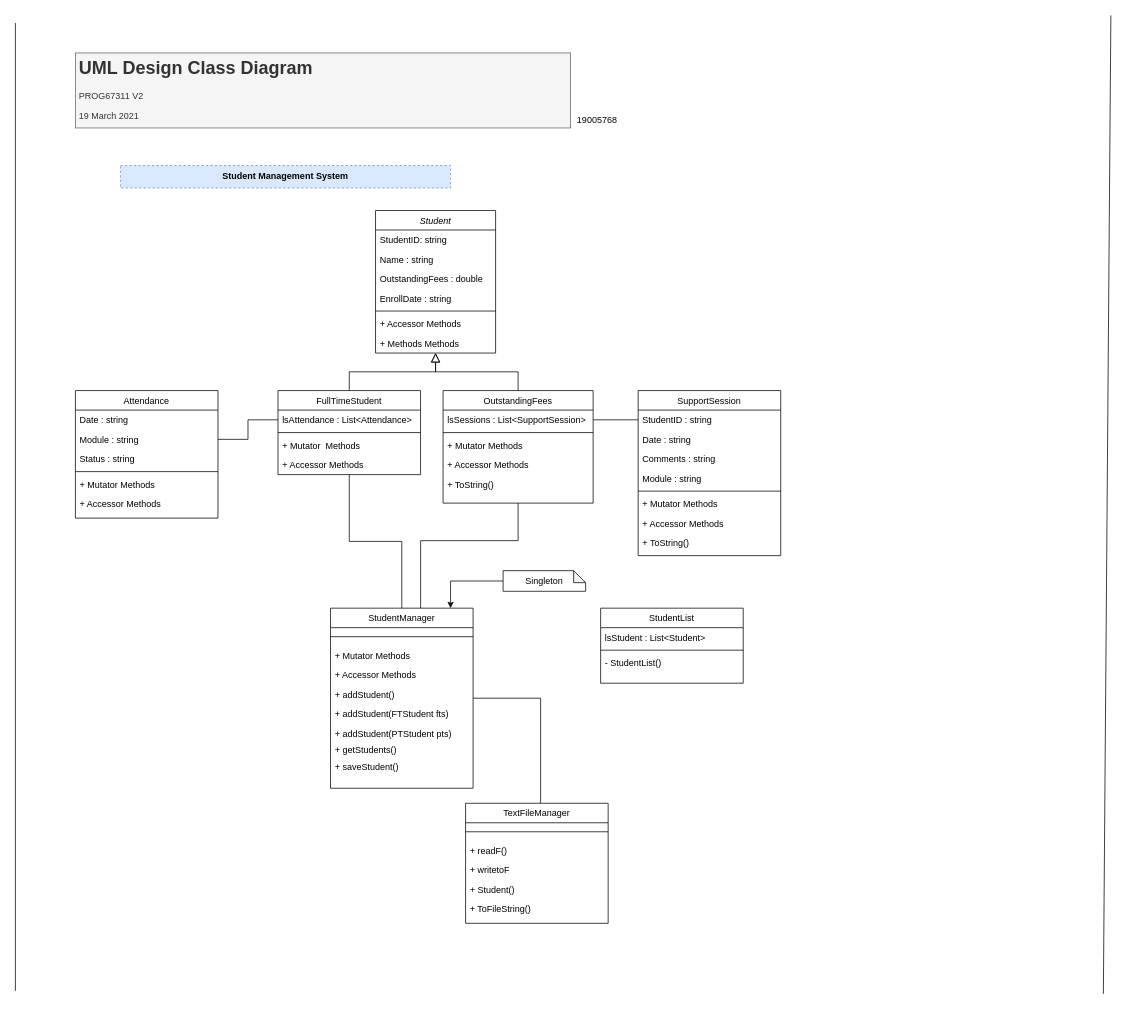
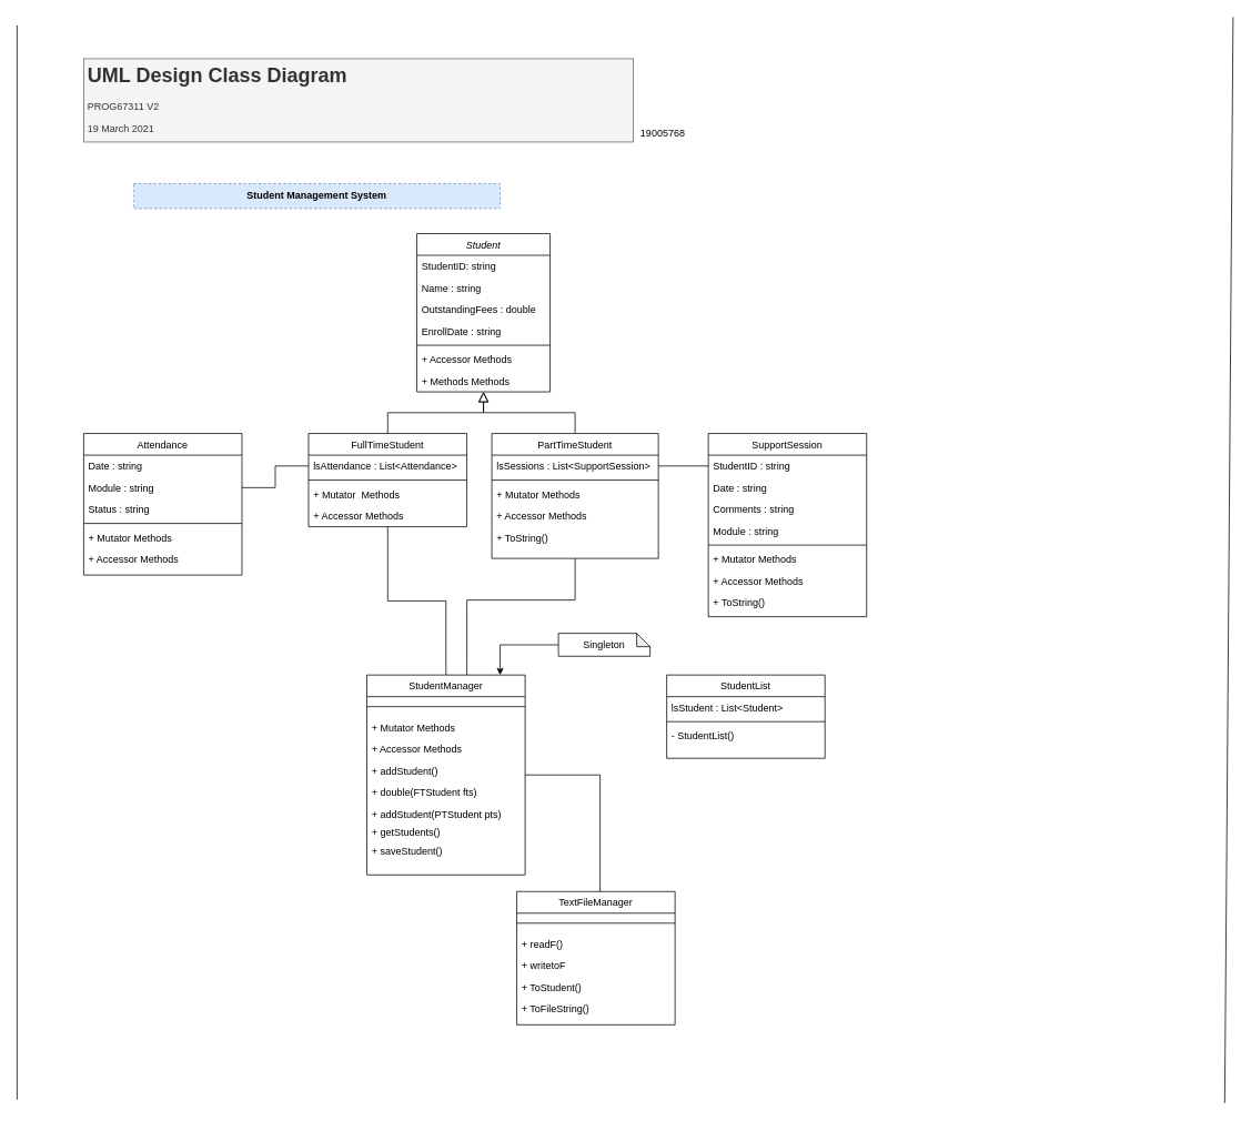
  <mxCell id="0" />
  <mxCell id="1" parent="0" />
  <mxCell id="2" value="Student" style="swimlane;fontStyle=2;align=center;verticalAlign=top;childLayout=stackLayout;horizontal=1;startSize=26;horizontalStack=0;resizeParent=1;resizeLast=0;collapsible=1;marginBottom=0;rounded=0;shadow=0;strokeWidth=1;" parent="1" vertex="1"><mxGeometry x="500" y="280" width="160" height="190" as="geometry"><mxRectangle x="220" y="120" width="160" height="26" as="alternateBounds" /></mxGeometry></mxCell>
  <mxCell id="3" value="StudentID: string" style="text;align=left;verticalAlign=top;spacingLeft=4;spacingRight=4;overflow=hidden;rotatable=0;points=[[0,0.5],[1,0.5]];portConstraint=eastwest;" parent="2" vertex="1"><mxGeometry y="26" width="160" height="26" as="geometry" /></mxCell>
  <mxCell id="4" value="Name : string" style="text;align=left;verticalAlign=top;spacingLeft=4;spacingRight=4;overflow=hidden;rotatable=0;points=[[0,0.5],[1,0.5]];portConstraint=eastwest;rounded=0;shadow=0;html=0;" parent="2" vertex="1"><mxGeometry y="52" width="160" height="26" as="geometry" /></mxCell>
  <mxCell id="5" value="OutstandingFees : double" style="text;align=left;verticalAlign=top;spacingLeft=4;spacingRight=4;overflow=hidden;rotatable=0;points=[[0,0.5],[1,0.5]];portConstraint=eastwest;rounded=0;shadow=0;html=0;" vertex="1" parent="2"><mxGeometry y="78" width="160" height="26" as="geometry" /></mxCell>
  <mxCell id="6" value="EnrollDate : string" style="text;align=left;verticalAlign=top;spacingLeft=4;spacingRight=4;overflow=hidden;rotatable=0;points=[[0,0.5],[1,0.5]];portConstraint=eastwest;rounded=0;shadow=0;html=0;" vertex="1" parent="2"><mxGeometry y="104" width="160" height="26" as="geometry" /></mxCell>
  <mxCell id="7" value="" style="line;html=1;strokeWidth=1;align=left;verticalAlign=middle;spacingTop=-1;spacingLeft=3;spacingRight=3;rotatable=0;labelPosition=right;points=[];portConstraint=eastwest;" parent="2" vertex="1"><mxGeometry y="130" width="160" height="8" as="geometry" /></mxCell>
  <mxCell id="8" value="+ Accessor Methods" style="text;align=left;verticalAlign=top;spacingLeft=4;spacingRight=4;overflow=hidden;rotatable=0;points=[[0,0.5],[1,0.5]];portConstraint=eastwest;" parent="2" vertex="1"><mxGeometry y="138" width="160" height="26" as="geometry" /></mxCell>
  <mxCell id="9" value="+ Methods Methods" style="text;align=left;verticalAlign=top;spacingLeft=4;spacingRight=4;overflow=hidden;rotatable=0;points=[[0,0.5],[1,0.5]];portConstraint=eastwest;" parent="2" vertex="1"><mxGeometry y="164" width="160" height="26" as="geometry" /></mxCell>
  <mxCell id="10" style="edgeStyle=orthogonalEdgeStyle;rounded=0;orthogonalLoop=1;jettySize=auto;html=1;startArrow=none;startFill=0;endArrow=none;endFill=0;fontColor=none;" edge="1" parent="1" source="11" target="39"><mxGeometry relative="1" as="geometry" /></mxCell>
  <mxCell id="11" value="FullTimeStudent" style="swimlane;fontStyle=0;align=center;verticalAlign=top;childLayout=stackLayout;horizontal=1;startSize=26;horizontalStack=0;resizeParent=1;resizeLast=0;collapsible=1;marginBottom=0;rounded=0;shadow=0;strokeWidth=1;" parent="1" vertex="1"><mxGeometry x="370" y="520" width="190" height="112" as="geometry"><mxRectangle x="130" y="380" width="160" height="26" as="alternateBounds" /></mxGeometry></mxCell>
  <mxCell id="12" value="lsAttendance : List&lt;Attendance&gt;" style="text;align=left;verticalAlign=top;spacingLeft=4;spacingRight=4;overflow=hidden;rotatable=0;points=[[0,0.5],[1,0.5]];portConstraint=eastwest;" parent="11" vertex="1"><mxGeometry y="26" width="190" height="26" as="geometry" /></mxCell>
  <mxCell id="13" value="" style="line;html=1;strokeWidth=1;align=left;verticalAlign=middle;spacingTop=-1;spacingLeft=3;spacingRight=3;rotatable=0;labelPosition=right;points=[];portConstraint=eastwest;" parent="11" vertex="1"><mxGeometry y="52" width="190" height="8" as="geometry" /></mxCell>
  <mxCell id="14" value="+ Mutator  Methods" style="text;align=left;verticalAlign=top;spacingLeft=4;spacingRight=4;overflow=hidden;rotatable=0;points=[[0,0.5],[1,0.5]];portConstraint=eastwest;" parent="11" vertex="1"><mxGeometry y="60" width="190" height="26" as="geometry" /></mxCell>
  <mxCell id="15" value="+ Accessor Methods" style="text;align=left;verticalAlign=top;spacingLeft=4;spacingRight=4;overflow=hidden;rotatable=0;points=[[0,0.5],[1,0.5]];portConstraint=eastwest;" parent="11" vertex="1"><mxGeometry y="86" width="190" height="26" as="geometry" /></mxCell>
  <mxCell id="16" value="" style="endArrow=block;endSize=10;endFill=0;shadow=0;strokeWidth=1;rounded=0;edgeStyle=elbowEdgeStyle;elbow=vertical;" parent="1" source="11" target="2" edge="1"><mxGeometry width="160" relative="1" as="geometry"><mxPoint x="480" y="363" as="sourcePoint" /><mxPoint x="480" y="363" as="targetPoint" /></mxGeometry></mxCell>
  <mxCell id="17" value="" style="endArrow=block;endSize=10;endFill=0;shadow=0;strokeWidth=1;rounded=0;edgeStyle=elbowEdgeStyle;elbow=vertical;" parent="1" source="19" target="2" edge="1"><mxGeometry width="160" relative="1" as="geometry"><mxPoint x="490" y="533" as="sourcePoint" /><mxPoint x="590" y="431" as="targetPoint" /></mxGeometry></mxCell>
  <mxCell id="18" style="edgeStyle=orthogonalEdgeStyle;rounded=0;orthogonalLoop=1;jettySize=auto;html=1;entryX=0.632;entryY=0;entryDx=0;entryDy=0;entryPerimeter=0;startArrow=none;startFill=0;endArrow=none;endFill=0;fontColor=none;" edge="1" parent="1" source="19" target="39"><mxGeometry relative="1" as="geometry"><Array as="points"><mxPoint x="690" y="720" /><mxPoint x="560" y="720" /></Array></mxGeometry></mxCell>
- <mxCell id="19" value="OutstandingFees" style="swimlane;fontStyle=0;align=center;verticalAlign=top;childLayout=stackLayout;horizontal=1;startSize=26;horizontalStack=0;resizeParent=1;resizeLast=0;collapsible=1;marginBottom=0;rounded=0;shadow=0;strokeWidth=1;" parent="1" vertex="1"><mxGeometry x="590" y="520" width="200" height="150" as="geometry"><mxRectangle x="340" y="380" width="170" height="26" as="alternateBounds" /></mxGeometry></mxCell>
+ <mxCell id="19" value="PartTimeStudent" style="swimlane;fontStyle=0;align=center;verticalAlign=top;childLayout=stackLayout;horizontal=1;startSize=26;horizontalStack=0;resizeParent=1;resizeLast=0;collapsible=1;marginBottom=0;rounded=0;shadow=0;strokeWidth=1;" parent="1" vertex="1"><mxGeometry x="590" y="520" width="200" height="150" as="geometry"><mxRectangle x="340" y="380" width="170" height="26" as="alternateBounds" /></mxGeometry></mxCell>
  <mxCell id="20" value="lsSessions : List&lt;SupportSession&gt;" style="text;align=left;verticalAlign=top;spacingLeft=4;spacingRight=4;overflow=hidden;rotatable=0;points=[[0,0.5],[1,0.5]];portConstraint=eastwest;" parent="19" vertex="1"><mxGeometry y="26" width="200" height="26" as="geometry" /></mxCell>
  <mxCell id="21" value="" style="line;html=1;strokeWidth=1;align=left;verticalAlign=middle;spacingTop=-1;spacingLeft=3;spacingRight=3;rotatable=0;labelPosition=right;points=[];portConstraint=eastwest;" parent="19" vertex="1"><mxGeometry y="52" width="200" height="8" as="geometry" /></mxCell>
  <mxCell id="22" value="+ Mutator Methods" style="text;align=left;verticalAlign=top;spacingLeft=4;spacingRight=4;overflow=hidden;rotatable=0;points=[[0,0.5],[1,0.5]];portConstraint=eastwest;" parent="19" vertex="1"><mxGeometry y="60" width="200" height="26" as="geometry" /></mxCell>
  <mxCell id="23" value="+ Accessor Methods" style="text;align=left;verticalAlign=top;spacingLeft=4;spacingRight=4;overflow=hidden;rotatable=0;points=[[0,0.5],[1,0.5]];portConstraint=eastwest;" parent="19" vertex="1"><mxGeometry y="86" width="200" height="26" as="geometry" /></mxCell>
  <mxCell id="24" value="+ ToString()" style="text;align=left;verticalAlign=top;spacingLeft=4;spacingRight=4;overflow=hidden;rotatable=0;points=[[0,0.5],[1,0.5]];portConstraint=eastwest;" parent="19" vertex="1"><mxGeometry y="112" width="200" height="26" as="geometry" /></mxCell>
  <mxCell id="25" value="&lt;h1&gt;UML Design Class Diagram&amp;nbsp;&lt;/h1&gt;&lt;p&gt;PROG67311 V2&lt;/p&gt;&lt;p&gt;19 March 2021&lt;span&gt;&amp;nbsp;&lt;/span&gt;&lt;/p&gt;" style="text;html=1;strokeColor=#666666;spacing=5;spacingTop=-20;whiteSpace=wrap;overflow=hidden;rounded=0;glass=0;fillColor=#f5f5f5;fontColor=#333333;" parent="1" vertex="1"><mxGeometry x="100" y="70" width="660" height="100" as="geometry" /></mxCell>
  <mxCell id="26" value="&lt;b&gt;Student Management System&lt;/b&gt;" style="rounded=0;whiteSpace=wrap;html=1;glass=0;fillColor=#dae8fc;strokeColor=#6c8ebf;dashed=1;" parent="1" vertex="1"><mxGeometry x="160" y="220" width="440" height="30" as="geometry" /></mxCell>
  <mxCell id="27" value="19005768" style="text;html=1;align=center;verticalAlign=middle;resizable=0;points=[];autosize=1;" parent="1" vertex="1"><mxGeometry x="760" y="150" width="70" height="20" as="geometry" /></mxCell>
  <mxCell id="28" value="" style="endArrow=none;html=1;" parent="1" edge="1"><mxGeometry width="50" height="50" relative="1" as="geometry"><mxPoint x="1470" y="1324" as="sourcePoint" /><mxPoint x="1480" y="20" as="targetPoint" /></mxGeometry></mxCell>
  <mxCell id="29" value="SupportSession" style="swimlane;fontStyle=0;align=center;verticalAlign=top;childLayout=stackLayout;horizontal=1;startSize=26;horizontalStack=0;resizeParent=1;resizeLast=0;collapsible=1;marginBottom=0;rounded=0;shadow=0;strokeWidth=1;" parent="1" vertex="1"><mxGeometry x="850" y="520" width="190" height="220" as="geometry"><mxRectangle x="340" y="380" width="170" height="26" as="alternateBounds" /></mxGeometry></mxCell>
  <mxCell id="30" value="StudentID : string" style="text;align=left;verticalAlign=top;spacingLeft=4;spacingRight=4;overflow=hidden;rotatable=0;points=[[0,0.5],[1,0.5]];portConstraint=eastwest;" parent="29" vertex="1"><mxGeometry y="26" width="190" height="26" as="geometry" /></mxCell>
  <mxCell id="31" value="Date : string" style="text;align=left;verticalAlign=top;spacingLeft=4;spacingRight=4;overflow=hidden;rotatable=0;points=[[0,0.5],[1,0.5]];portConstraint=eastwest;" parent="29" vertex="1"><mxGeometry y="52" width="190" height="26" as="geometry" /></mxCell>
  <mxCell id="32" value="Comments : string " style="text;align=left;verticalAlign=top;spacingLeft=4;spacingRight=4;overflow=hidden;rotatable=0;points=[[0,0.5],[1,0.5]];portConstraint=eastwest;" parent="29" vertex="1"><mxGeometry y="78" width="190" height="26" as="geometry" /></mxCell>
  <mxCell id="33" value="Module : string " style="text;align=left;verticalAlign=top;spacingLeft=4;spacingRight=4;overflow=hidden;rotatable=0;points=[[0,0.5],[1,0.5]];portConstraint=eastwest;" parent="29" vertex="1"><mxGeometry y="104" width="190" height="26" as="geometry" /></mxCell>
  <mxCell id="34" value="" style="line;html=1;strokeWidth=1;align=left;verticalAlign=middle;spacingTop=-1;spacingLeft=3;spacingRight=3;rotatable=0;labelPosition=right;points=[];portConstraint=eastwest;" parent="29" vertex="1"><mxGeometry y="130" width="190" height="8" as="geometry" /></mxCell>
  <mxCell id="35" value="+ Mutator Methods" style="text;align=left;verticalAlign=top;spacingLeft=4;spacingRight=4;overflow=hidden;rotatable=0;points=[[0,0.5],[1,0.5]];portConstraint=eastwest;" parent="29" vertex="1"><mxGeometry y="138" width="190" height="26" as="geometry" /></mxCell>
  <mxCell id="36" value="+ Accessor Methods" style="text;align=left;verticalAlign=top;spacingLeft=4;spacingRight=4;overflow=hidden;rotatable=0;points=[[0,0.5],[1,0.5]];portConstraint=eastwest;" parent="29" vertex="1"><mxGeometry y="164" width="190" height="26" as="geometry" /></mxCell>
  <mxCell id="37" value="+ ToString()" style="text;align=left;verticalAlign=top;spacingLeft=4;spacingRight=4;overflow=hidden;rotatable=0;points=[[0,0.5],[1,0.5]];portConstraint=eastwest;" parent="29" vertex="1"><mxGeometry y="190" width="190" height="26" as="geometry" /></mxCell>
  <mxCell id="38" value="" style="endArrow=none;html=1;" parent="1" edge="1"><mxGeometry width="50" height="50" relative="1" as="geometry"><mxPoint x="20" y="1320" as="sourcePoint" /><mxPoint x="20" y="30" as="targetPoint" /></mxGeometry></mxCell>
  <mxCell id="39" value="StudentManager" style="swimlane;fontStyle=0;align=center;verticalAlign=top;childLayout=stackLayout;horizontal=1;startSize=26;horizontalStack=0;resizeParent=1;resizeLast=0;collapsible=1;marginBottom=0;rounded=0;shadow=0;strokeWidth=1;" vertex="1" parent="1"><mxGeometry x="440" y="810" width="190" height="240" as="geometry"><mxRectangle x="340" y="380" width="170" height="26" as="alternateBounds" /></mxGeometry></mxCell>
  <mxCell id="40" value="" style="line;html=1;strokeWidth=1;align=left;verticalAlign=middle;spacingTop=-1;spacingLeft=3;spacingRight=3;rotatable=0;labelPosition=right;points=[];portConstraint=eastwest;" vertex="1" parent="39"><mxGeometry y="26" width="190" height="24" as="geometry" /></mxCell>
  <mxCell id="41" value="+ Mutator Methods" style="text;align=left;verticalAlign=top;spacingLeft=4;spacingRight=4;overflow=hidden;rotatable=0;points=[[0,0.5],[1,0.5]];portConstraint=eastwest;" vertex="1" parent="39"><mxGeometry y="50" width="190" height="26" as="geometry" /></mxCell>
  <mxCell id="42" value="+ Accessor Methods" style="text;align=left;verticalAlign=top;spacingLeft=4;spacingRight=4;overflow=hidden;rotatable=0;points=[[0,0.5],[1,0.5]];portConstraint=eastwest;" vertex="1" parent="39"><mxGeometry y="76" width="190" height="26" as="geometry" /></mxCell>
  <mxCell id="43" value="+ addStudent()" style="text;align=left;verticalAlign=top;spacingLeft=4;spacingRight=4;overflow=hidden;rotatable=0;points=[[0,0.5],[1,0.5]];portConstraint=eastwest;" vertex="1" parent="39"><mxGeometry y="102" width="190" height="26" as="geometry" /></mxCell>
- <mxCell id="44" value="+ addStudent(FTStudent fts)" style="text;align=left;verticalAlign=top;spacingLeft=4;spacingRight=4;overflow=hidden;rotatable=0;points=[[0,0.5],[1,0.5]];portConstraint=eastwest;" vertex="1" parent="39"><mxGeometry y="128" width="190" height="26" as="geometry" /></mxCell>
+ <mxCell id="44" value="+ double(FTStudent fts)" style="text;align=left;verticalAlign=top;spacingLeft=4;spacingRight=4;overflow=hidden;rotatable=0;points=[[0,0.5],[1,0.5]];portConstraint=eastwest;" vertex="1" parent="39"><mxGeometry y="128" width="190" height="26" as="geometry" /></mxCell>
  <mxCell id="45" value="+ addStudent(PTStudent pts)" style="text;align=left;verticalAlign=top;spacingLeft=4;spacingRight=4;overflow=hidden;rotatable=0;points=[[0,0.5],[1,0.5]];portConstraint=eastwest;" vertex="1" parent="39"><mxGeometry y="154" width="190" height="22" as="geometry" /></mxCell>
  <mxCell id="46" value="+ getStudents()" style="text;align=left;verticalAlign=top;spacingLeft=4;spacingRight=4;overflow=hidden;rotatable=0;points=[[0,0.5],[1,0.5]];portConstraint=eastwest;" vertex="1" parent="39"><mxGeometry y="176" width="190" height="22" as="geometry" /></mxCell>
  <mxCell id="47" value="+ saveStudent()" style="text;align=left;verticalAlign=top;spacingLeft=4;spacingRight=4;overflow=hidden;rotatable=0;points=[[0,0.5],[1,0.5]];portConstraint=eastwest;" vertex="1" parent="39"><mxGeometry y="198" width="190" height="22" as="geometry" /></mxCell>
  <mxCell id="48" value="StudentList" style="swimlane;fontStyle=0;align=center;verticalAlign=top;childLayout=stackLayout;horizontal=1;startSize=26;horizontalStack=0;resizeParent=1;resizeLast=0;collapsible=1;marginBottom=0;rounded=0;shadow=0;strokeWidth=1;" vertex="1" parent="1"><mxGeometry x="800" y="810" width="190" height="100" as="geometry"><mxRectangle x="340" y="380" width="170" height="26" as="alternateBounds" /></mxGeometry></mxCell>
  <mxCell id="49" value="lsStudent : List&lt;Student&gt;" style="text;align=left;verticalAlign=top;spacingLeft=4;spacingRight=4;overflow=hidden;rotatable=0;points=[[0,0.5],[1,0.5]];portConstraint=eastwest;" vertex="1" parent="48"><mxGeometry y="26" width="190" height="26" as="geometry" /></mxCell>
  <mxCell id="50" value="" style="line;html=1;strokeWidth=1;align=left;verticalAlign=middle;spacingTop=-1;spacingLeft=3;spacingRight=3;rotatable=0;labelPosition=right;points=[];portConstraint=eastwest;" vertex="1" parent="48"><mxGeometry y="52" width="190" height="8" as="geometry" /></mxCell>
  <mxCell id="51" value="- StudentList()" style="text;align=left;verticalAlign=top;spacingLeft=4;spacingRight=4;overflow=hidden;rotatable=0;points=[[0,0.5],[1,0.5]];portConstraint=eastwest;" vertex="1" parent="48"><mxGeometry y="60" width="190" height="26" as="geometry" /></mxCell>
  <mxCell id="52" style="edgeStyle=orthogonalEdgeStyle;rounded=0;orthogonalLoop=1;jettySize=auto;html=1;fontColor=none;" edge="1" parent="1" source="53" target="39"><mxGeometry relative="1" as="geometry"><Array as="points"><mxPoint x="600" y="774" /></Array></mxGeometry></mxCell>
  <mxCell id="53" value="Singleton" style="shape=note;whiteSpace=wrap;html=1;backgroundOutline=1;darkOpacity=0.05;fontColor=none;size=16;" vertex="1" parent="1"><mxGeometry x="670" y="760" width="110" height="27.5" as="geometry" /></mxCell>
  <mxCell id="54" style="edgeStyle=orthogonalEdgeStyle;rounded=0;orthogonalLoop=1;jettySize=auto;html=1;startArrow=none;startFill=0;endArrow=none;endFill=0;fontColor=none;" edge="1" parent="1" source="55"><mxGeometry relative="1" as="geometry"><mxPoint x="630" y="930" as="targetPoint" /><Array as="points"><mxPoint x="720" y="930" /></Array></mxGeometry></mxCell>
  <mxCell id="55" value="TextFileManager" style="swimlane;fontStyle=0;align=center;verticalAlign=top;childLayout=stackLayout;horizontal=1;startSize=26;horizontalStack=0;resizeParent=1;resizeLast=0;collapsible=1;marginBottom=0;rounded=0;shadow=0;strokeWidth=1;" vertex="1" parent="1"><mxGeometry x="620" y="1070" width="190" height="160" as="geometry"><mxRectangle x="340" y="380" width="170" height="26" as="alternateBounds" /></mxGeometry></mxCell>
  <mxCell id="56" value="" style="line;html=1;strokeWidth=1;align=left;verticalAlign=middle;spacingTop=-1;spacingLeft=3;spacingRight=3;rotatable=0;labelPosition=right;points=[];portConstraint=eastwest;" vertex="1" parent="55"><mxGeometry y="26" width="190" height="24" as="geometry" /></mxCell>
  <mxCell id="57" value="+ readF()" style="text;align=left;verticalAlign=top;spacingLeft=4;spacingRight=4;overflow=hidden;rotatable=0;points=[[0,0.5],[1,0.5]];portConstraint=eastwest;" vertex="1" parent="55"><mxGeometry y="50" width="190" height="26" as="geometry" /></mxCell>
  <mxCell id="58" value="+ writetoF" style="text;align=left;verticalAlign=top;spacingLeft=4;spacingRight=4;overflow=hidden;rotatable=0;points=[[0,0.5],[1,0.5]];portConstraint=eastwest;" vertex="1" parent="55"><mxGeometry y="76" width="190" height="26" as="geometry" /></mxCell>
- <mxCell id="59" value="+ Student()" style="text;align=left;verticalAlign=top;spacingLeft=4;spacingRight=4;overflow=hidden;rotatable=0;points=[[0,0.5],[1,0.5]];portConstraint=eastwest;" vertex="1" parent="55"><mxGeometry y="102" width="190" height="26" as="geometry" /></mxCell>
+ <mxCell id="59" value="+ ToStudent()" style="text;align=left;verticalAlign=top;spacingLeft=4;spacingRight=4;overflow=hidden;rotatable=0;points=[[0,0.5],[1,0.5]];portConstraint=eastwest;" vertex="1" parent="55"><mxGeometry y="102" width="190" height="26" as="geometry" /></mxCell>
  <mxCell id="60" value="+ ToFileString()" style="text;align=left;verticalAlign=top;spacingLeft=4;spacingRight=4;overflow=hidden;rotatable=0;points=[[0,0.5],[1,0.5]];portConstraint=eastwest;" vertex="1" parent="55"><mxGeometry y="128" width="190" height="26" as="geometry" /></mxCell>
  <mxCell id="61" value="Attendance" style="swimlane;fontStyle=0;align=center;verticalAlign=top;childLayout=stackLayout;horizontal=1;startSize=26;horizontalStack=0;resizeParent=1;resizeLast=0;collapsible=1;marginBottom=0;rounded=0;shadow=0;strokeWidth=1;" parent="1" vertex="1"><mxGeometry x="100" y="520" width="190" height="170" as="geometry"><mxRectangle x="340" y="380" width="170" height="26" as="alternateBounds" /></mxGeometry></mxCell>
  <mxCell id="62" value="Date : string" style="text;align=left;verticalAlign=top;spacingLeft=4;spacingRight=4;overflow=hidden;rotatable=0;points=[[0,0.5],[1,0.5]];portConstraint=eastwest;" parent="61" vertex="1"><mxGeometry y="26" width="190" height="26" as="geometry" /></mxCell>
  <mxCell id="63" value="Module : string " style="text;align=left;verticalAlign=top;spacingLeft=4;spacingRight=4;overflow=hidden;rotatable=0;points=[[0,0.5],[1,0.5]];portConstraint=eastwest;" parent="61" vertex="1"><mxGeometry y="52" width="190" height="26" as="geometry" /></mxCell>
  <mxCell id="64" value="Status : string" style="text;align=left;verticalAlign=top;spacingLeft=4;spacingRight=4;overflow=hidden;rotatable=0;points=[[0,0.5],[1,0.5]];portConstraint=eastwest;" parent="61" vertex="1"><mxGeometry y="78" width="190" height="26" as="geometry" /></mxCell>
  <mxCell id="65" value="" style="line;html=1;strokeWidth=1;align=left;verticalAlign=middle;spacingTop=-1;spacingLeft=3;spacingRight=3;rotatable=0;labelPosition=right;points=[];portConstraint=eastwest;" parent="61" vertex="1"><mxGeometry y="104" width="190" height="8" as="geometry" /></mxCell>
  <mxCell id="66" value="+ Mutator Methods" style="text;align=left;verticalAlign=top;spacingLeft=4;spacingRight=4;overflow=hidden;rotatable=0;points=[[0,0.5],[1,0.5]];portConstraint=eastwest;" parent="61" vertex="1"><mxGeometry y="112" width="190" height="26" as="geometry" /></mxCell>
  <mxCell id="67" value="+ Accessor Methods" style="text;align=left;verticalAlign=top;spacingLeft=4;spacingRight=4;overflow=hidden;rotatable=0;points=[[0,0.5],[1,0.5]];portConstraint=eastwest;" parent="61" vertex="1"><mxGeometry y="138" width="190" height="26" as="geometry" /></mxCell>
  <mxCell id="68" style="edgeStyle=orthogonalEdgeStyle;rounded=0;orthogonalLoop=1;jettySize=auto;html=1;entryX=0;entryY=0.5;entryDx=0;entryDy=0;startArrow=none;startFill=0;endArrow=none;endFill=0;fontColor=none;" edge="1" parent="1" source="63" target="12"><mxGeometry relative="1" as="geometry" /></mxCell>
  <mxCell id="69" style="edgeStyle=orthogonalEdgeStyle;rounded=0;orthogonalLoop=1;jettySize=auto;html=1;entryX=1;entryY=0.5;entryDx=0;entryDy=0;startArrow=none;startFill=0;endArrow=none;endFill=0;fontColor=none;" edge="1" parent="1" source="30" target="20"><mxGeometry relative="1" as="geometry" /></mxCell>
